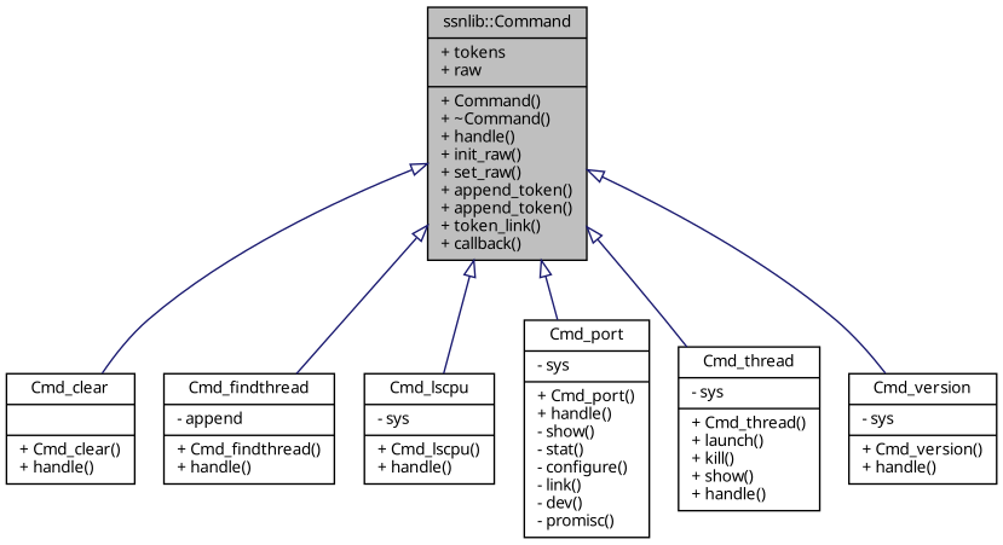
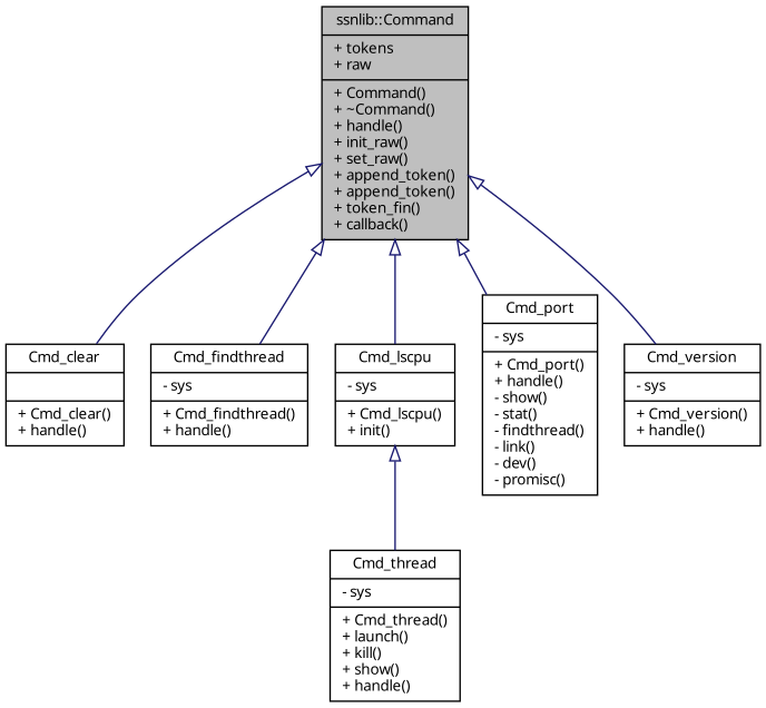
  digraph {
    fontname="Noto Sans"
    node [color=black fillcolor=white fontname="Noto Sans" fontsize=10 shape=record style=filled]
    edge [arrowtail=onormal color=midnightblue dir=back fontname="Noto Sans" fontsize=10 labelfontname=Helvetica labelfontsize=10 style=solid]
-   n1 [fillcolor=grey75 fontcolor=black height=0.2 label="{ssnlib::Command\n|+ tokens\l+ raw\l|+ Command()\l+ ~Command()\l+ handle()\l+ init_raw()\l+ set_raw()\l+ append_token()\l+ append_token()\l+ token_link()\l+ callback()\l}" width=0.4]
+   n1 [fillcolor=grey75 fontcolor=black height=0.2 label="{ssnlib::Command\n|+ tokens\l+ raw\l|+ Command()\l+ ~Command()\l+ handle()\l+ init_raw()\l+ set_raw()\l+ append_token()\l+ append_token()\l+ token_fin()\l+ callback()\l}" width=0.4]
    n2 [height=0.2 label="{Cmd_clear\n||+ Cmd_clear()\l+ handle()\l}" width=0.4]
-   n3 [height=0.2 label="{Cmd_findthread\n|- append\l|+ Cmd_findthread()\l+ handle()\l}" width=0.4]
-   n4 [height=0.2 label="{Cmd_lscpu\n|- sys\l|+ Cmd_lscpu()\l+ handle()\l}" width=0.4]
-   n5 [height=0.2 label="{Cmd_port\n|- sys\l|+ Cmd_port()\l+ handle()\l- show()\l- stat()\l- configure()\l- link()\l- dev()\l- promisc()\l}" width=0.4]
+   n3 [height=0.2 label="{Cmd_findthread\n|- sys\l|+ Cmd_findthread()\l+ handle()\l}" width=0.4]
+   n4 [height=0.2 label="{Cmd_lscpu\n|- sys\l|+ Cmd_lscpu()\l+ init()\l}" width=0.4]
+   n5 [height=0.2 label="{Cmd_port\n|- sys\l|+ Cmd_port()\l+ handle()\l- show()\l- stat()\l- findthread()\l- link()\l- dev()\l- promisc()\l}" width=0.4]
    n6 [height=0.2 label="{Cmd_thread\n|- sys\l|+ Cmd_thread()\l+ launch()\l+ kill()\l+ show()\l+ handle()\l}" width=0.4]
    n7 [height=0.2 label="{Cmd_version\n|- sys\l|+ Cmd_version()\l+ handle()\l}" width=0.4]
    n1 -> n2
    n1 -> n3
    n1 -> n4
    n1 -> n5
-   n1 -> n6
+   n4 -> n6
    n1 -> n7
  }
